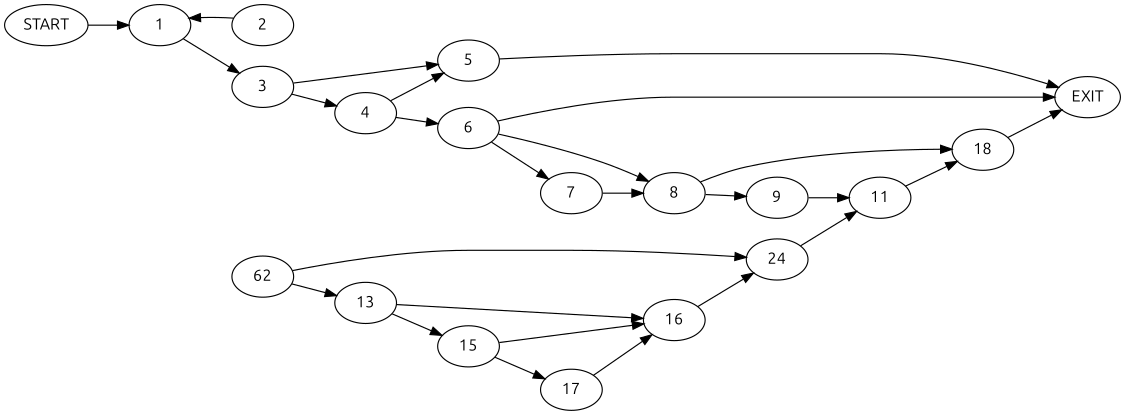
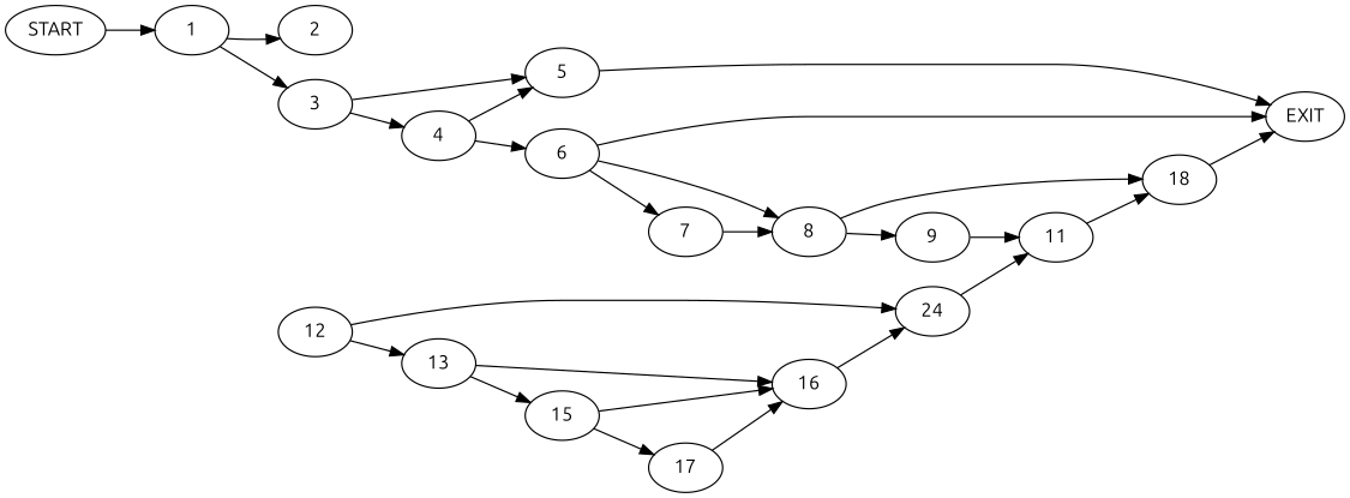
  digraph {
    fontname=Ubuntu
    rankdir=LR
    node [fontname=Ubuntu]
    edge [fontname=Ubuntu]
    n1 [label=START]
    1
    2
    3
    n5 [label=EXIT]
    4
    5
    6
    7
    8
    9
    n12 [label=18]
    11
-   12 [label=62]
+   12
    13
    n16 [label=24]
    15
    16
    17
    n1 -> 1
-   2 -> 1
+   1 -> 2
    1 -> 3
    3 -> 4
    3 -> 5
    4 -> 5
    4 -> 6
    5 -> n5
    6 -> n5
    6 -> 7
    6 -> 8
    7 -> 8
    8 -> 9
    8 -> n12
    9 -> 11
    n12 -> n5
    11 -> n12
    12 -> 13
    12 -> n16
    13 -> 15
    13 -> 16
    n16 -> 11
    15 -> 16
    15 -> 17
    16 -> n16
    17 -> 16
  }
